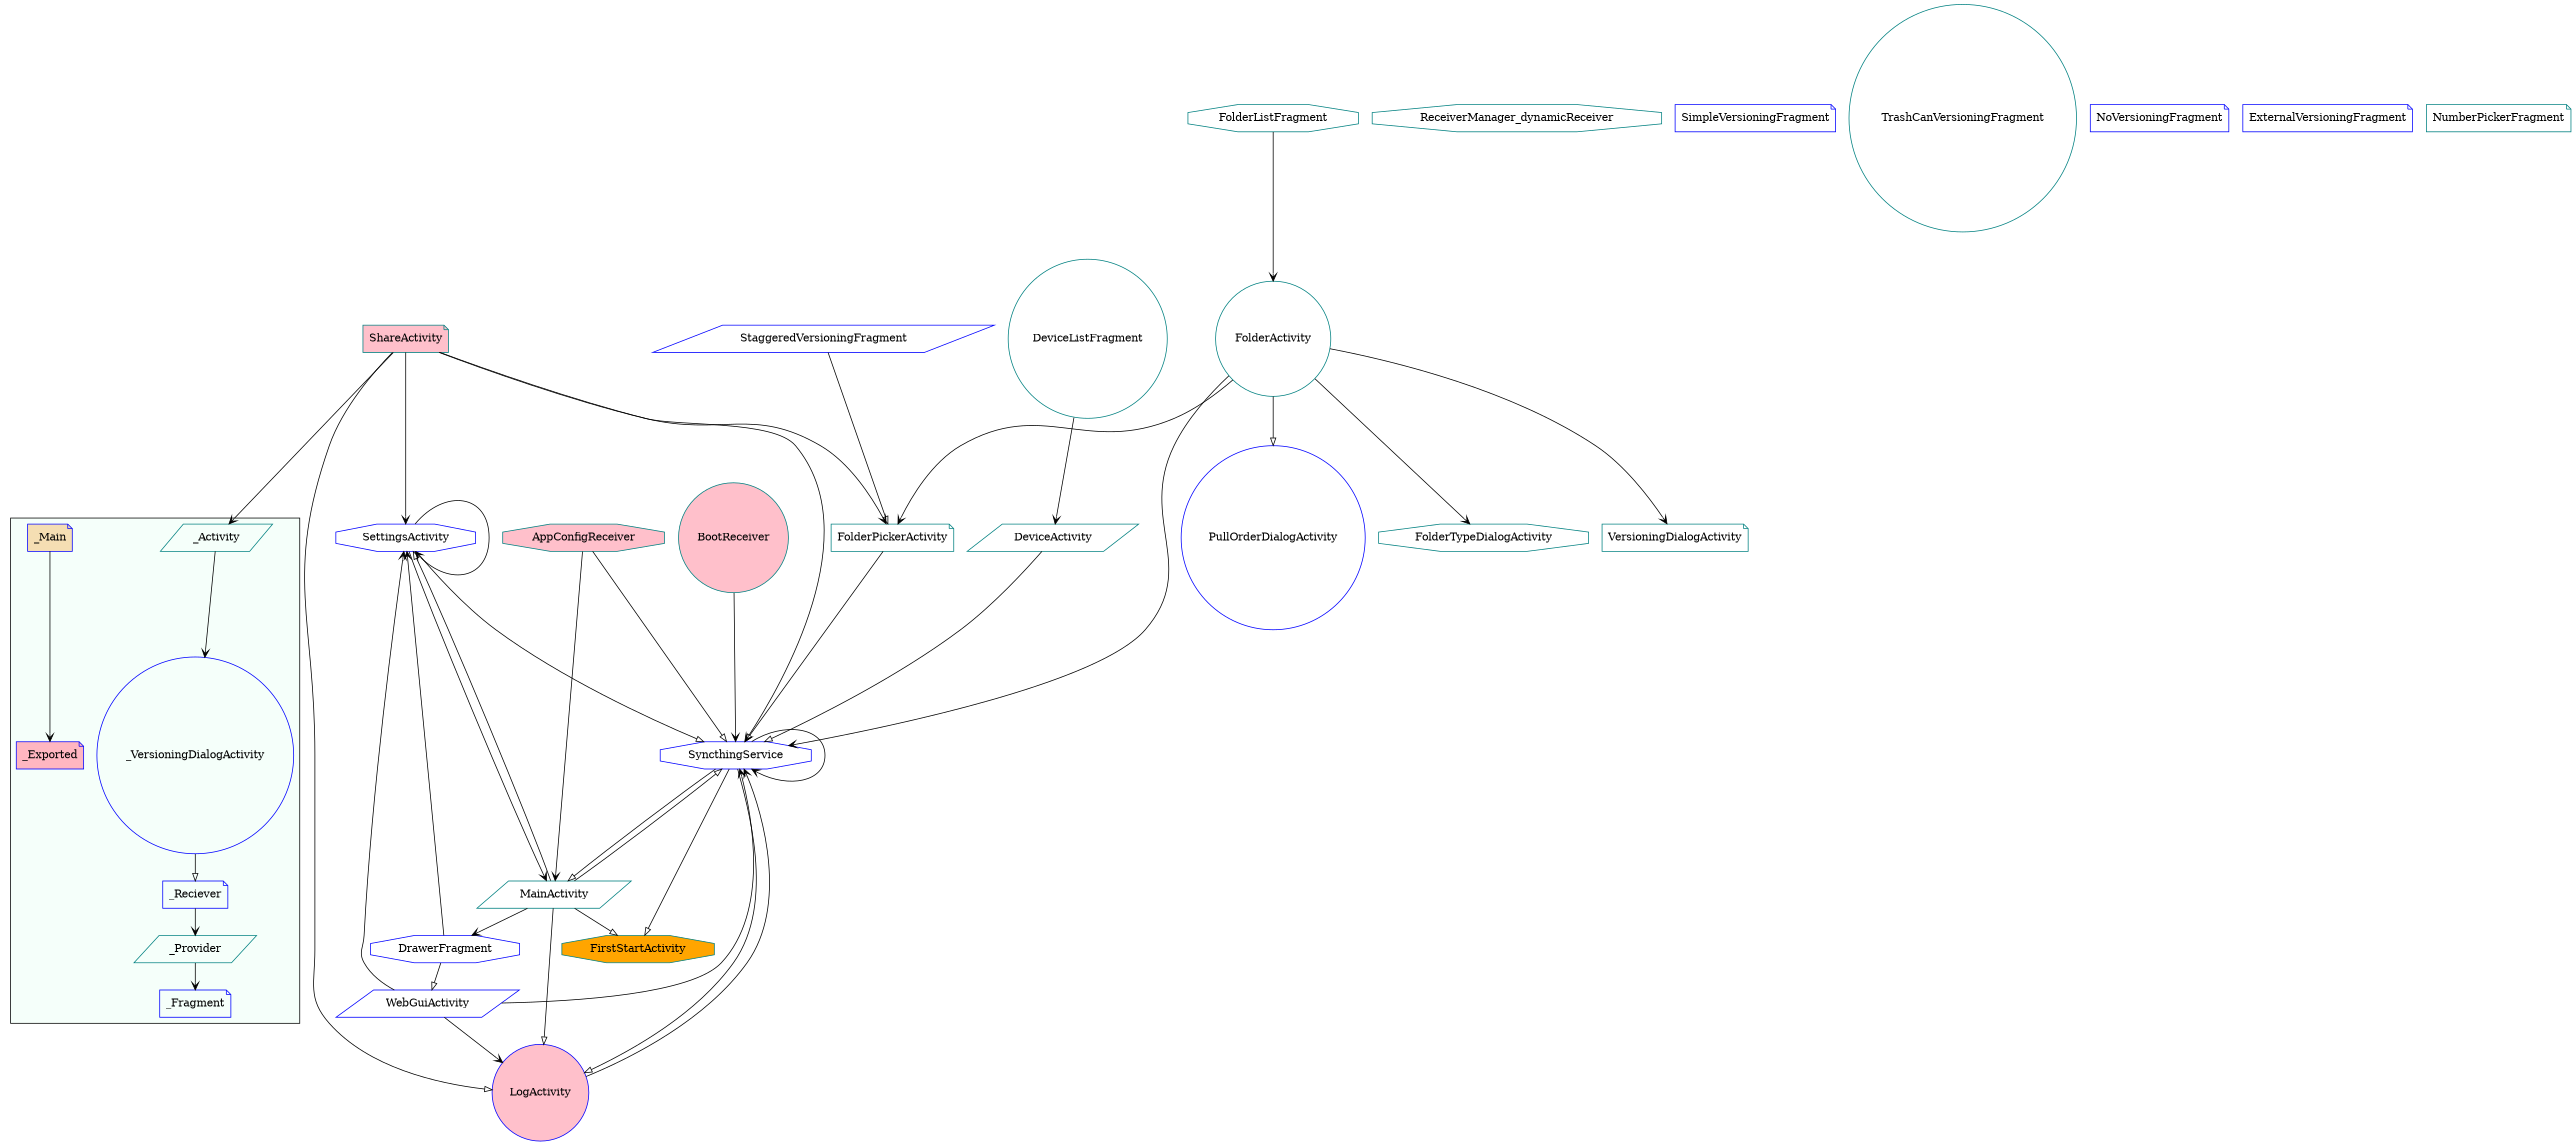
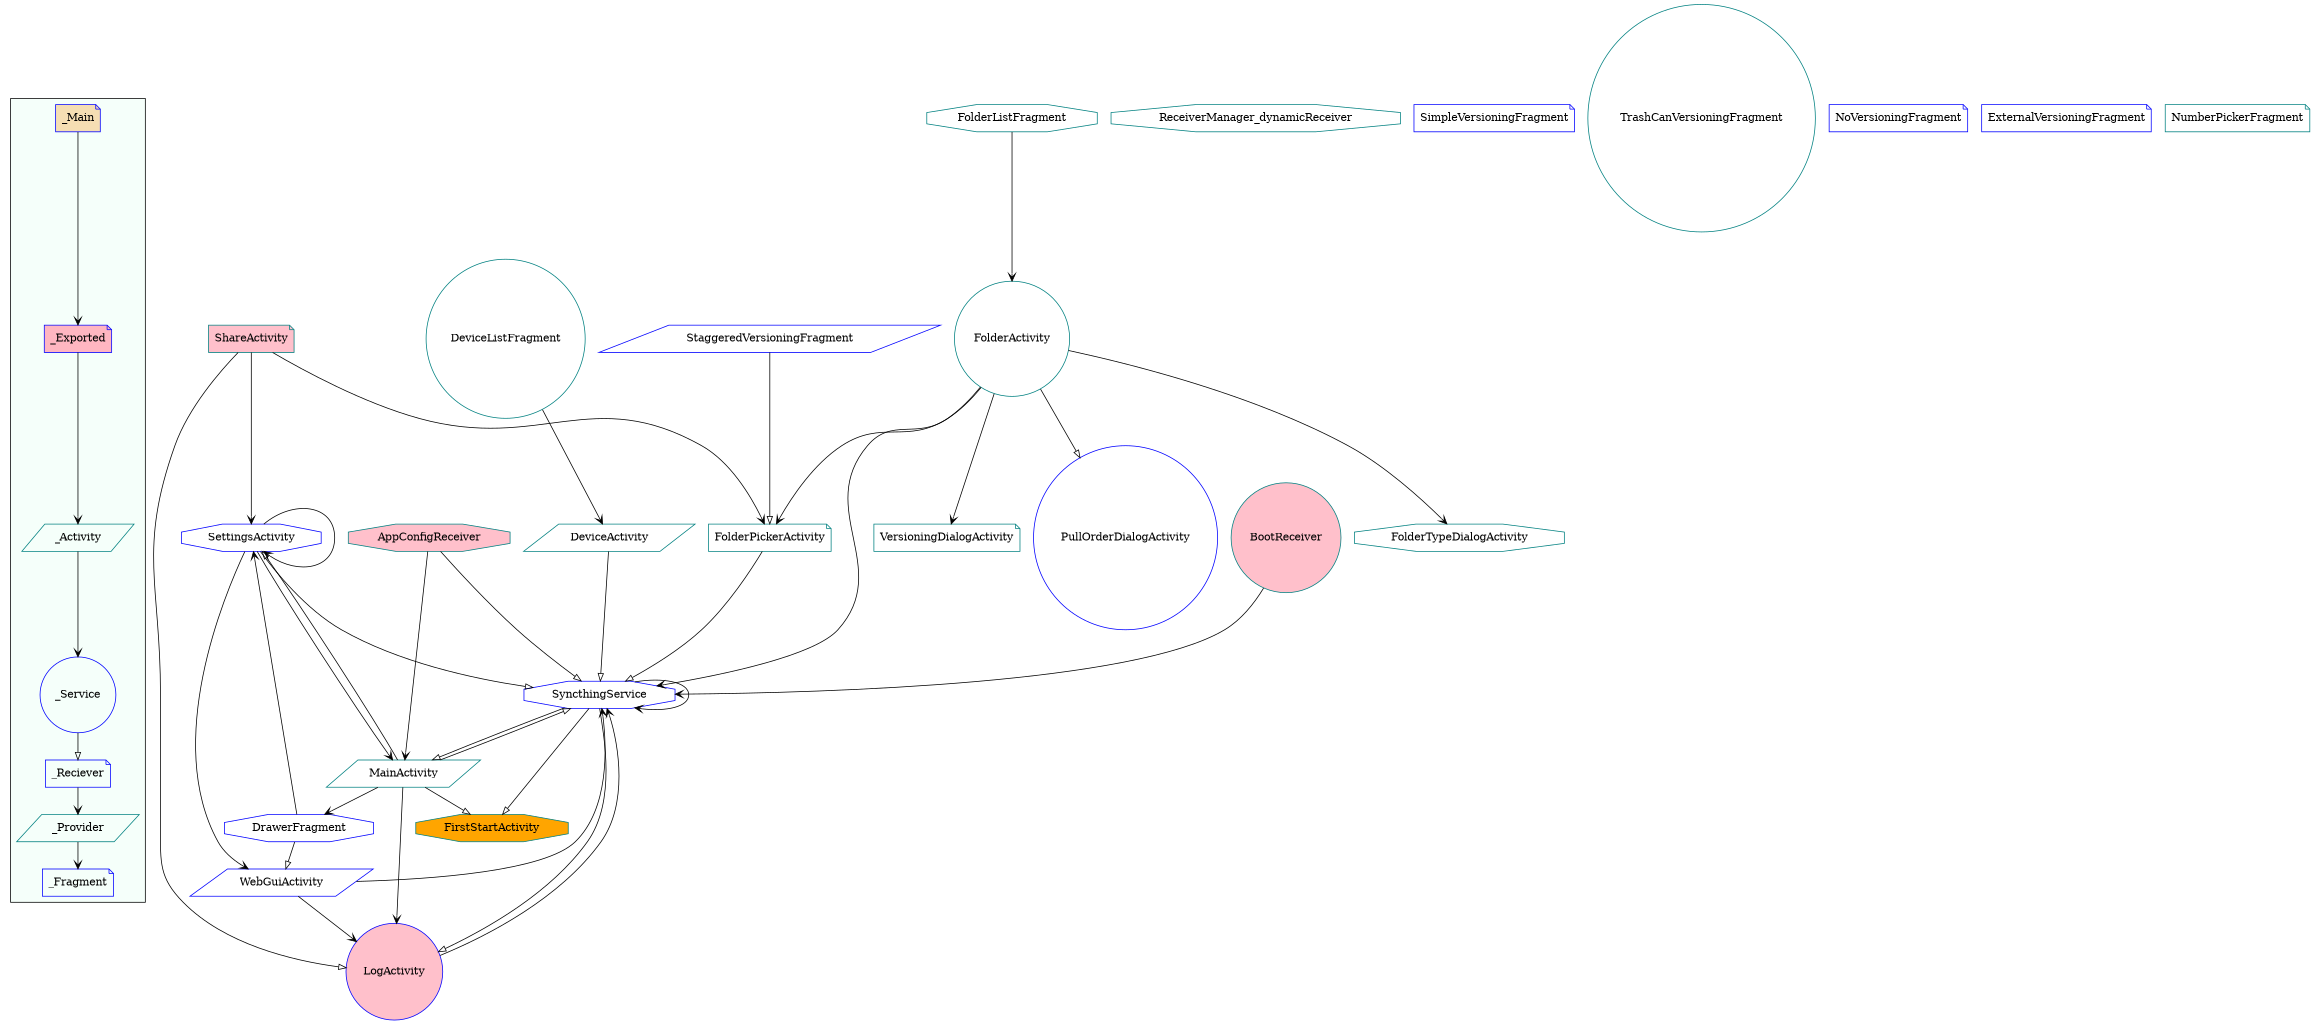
  digraph {
    node [color=teal shape=note]
    edge [arrowhead=vee]
    _Activity [shape=parallelogram]
-   _Service [color=blue shape=circle label=_VersioningDialogActivity]
+   _Service [color=blue shape=circle]
    _Reciever [color=blue]
    _Provider [shape=parallelogram]
    _Fragment [color=blue]
    _Main [color=blue fillcolor=wheat style=filled]
    _Exported [color=blue fillcolor=lightpink style=filled]
    ShareActivity [fillcolor=pink style=filled]
    SettingsActivity [color=blue shape=octagon]
    FolderPickerActivity
    LogActivity [color=blue fillcolor=pink shape=circle style=filled]
    SyncthingService [color=blue shape=octagon]
    MainActivity [shape=parallelogram]
    FirstStartActivity [fillcolor=orange shape=octagon style=filled]
    DrawerFragment [color=blue shape=octagon]
    PullOrderDialogActivity [color=blue shape=circle]
    WebGuiActivity [color=blue shape=parallelogram]
    DeviceActivity [shape=parallelogram]
    FolderTypeDialogActivity [shape=octagon]
    FolderActivity [shape=circle]
    VersioningDialogActivity
    AppConfigReceiver [fillcolor=pink shape=octagon style=filled]
    BootReceiver [fillcolor=pink shape=circle style=filled]
    ReceiverManager_dynamicReceiver [shape=octagon]
    SimpleVersioningFragment [color=blue]
    StaggeredVersioningFragment [color=blue shape=parallelogram]
    TrashCanVersioningFragment [shape=circle]
    NoVersioningFragment [color=blue]
    DeviceListFragment [shape=circle]
    ExternalVersioningFragment [color=blue]
    FolderListFragment [shape=octagon]
    NumberPickerFragment
    subgraph cluster_1 {
      bgcolor=mintcream
      _Activity
      _Service
      _Reciever
      _Provider
      _Fragment
      _Main
      _Exported
    }
    _Activity -> _Service
    _Service -> _Reciever [arrowhead=onormal]
    _Reciever -> _Provider
    _Provider -> _Fragment
    _Main -> _Exported
-   ShareActivity -> _Activity
+   _Exported -> _Activity
    ShareActivity -> SettingsActivity
    ShareActivity -> FolderPickerActivity
    ShareActivity -> LogActivity [arrowhead=onormal]
-   ShareActivity -> SyncthingService
    SettingsActivity -> SettingsActivity
    SettingsActivity -> SyncthingService [arrowhead=onormal]
    SettingsActivity -> MainActivity
    FolderPickerActivity -> SyncthingService [arrowhead=onormal]
    LogActivity -> SyncthingService
    SyncthingService -> LogActivity [arrowhead=onormal]
    SyncthingService -> SyncthingService
    SyncthingService -> MainActivity [arrowhead=onormal]
    SyncthingService -> FirstStartActivity [arrowhead=onormal]
    MainActivity -> SettingsActivity [arrowhead=onormal]
-   MainActivity -> LogActivity [arrowhead=onormal]
+   MainActivity -> LogActivity
    MainActivity -> SyncthingService [arrowhead=onormal]
    MainActivity -> FirstStartActivity [arrowhead=onormal]
    MainActivity -> DrawerFragment
    DrawerFragment -> SettingsActivity
    DrawerFragment -> WebGuiActivity [arrowhead=onormal]
-   WebGuiActivity -> SettingsActivity
+   SettingsActivity -> WebGuiActivity
    WebGuiActivity -> LogActivity
    WebGuiActivity -> SyncthingService
    DeviceActivity -> SyncthingService [arrowhead=onormal]
    FolderActivity -> FolderPickerActivity
    FolderActivity -> SyncthingService
    FolderActivity -> PullOrderDialogActivity [arrowhead=onormal]
    FolderActivity -> FolderTypeDialogActivity
    FolderActivity -> VersioningDialogActivity
    AppConfigReceiver -> SyncthingService [arrowhead=onormal]
    AppConfigReceiver -> MainActivity
    BootReceiver -> SyncthingService
    StaggeredVersioningFragment -> FolderPickerActivity [arrowhead=onormal]
    DeviceListFragment -> DeviceActivity
    FolderListFragment -> FolderActivity
  }
